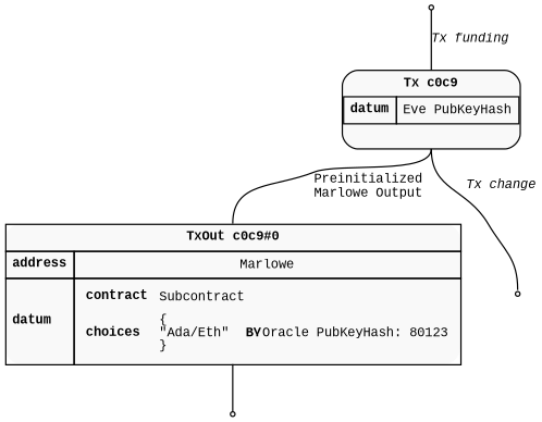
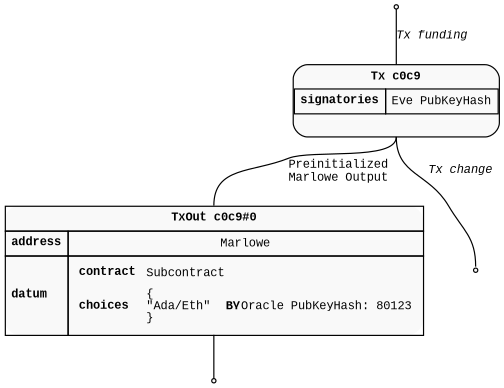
  digraph {
    nodesep=0.6
    rankdir=TD
    ranksep=0.5
    node [fillcolor="#f9f9f9" fontname="Courier New" fontsize=10 shape=point style="filled,rounded"]
    edge [arrowhead=none color="#aaa" fontname="Courier New" fontsize=10 headport=n tailport=s]
    FundingOutput
-   n2 [color="#aaa" label=<     <TABLE CELLSPACING="0" CELLPADDING="4" BORDER="1" CELLBORDER="0" style="rounded" color="#aaa">       <TR>         <TD colspan="2" align="center"><b>Tx c0c9</b></TD>       </TR>       <TR>         <TD CELLPADDING="0">           <TABLE CELLSPACING="0" CELLPADDING="4" BORDER="0" CELLBORDER="0">             <TR>               <TD border="1" align="center"><b>datum</b></TD>               <TD border="1" align="left">Eve PubKeyHash</TD>             </TR>             <TR>               <TD collspan="2" align="center"> </TD>             </TR>           </TABLE>         </TD>       </TR>     </TABLE>   > shape=plain]
+   n2 [color="#aaa" label=<     <TABLE CELLSPACING="0" CELLPADDING="4" BORDER="1" CELLBORDER="0" style="rounded" color="#aaa">       <TR>         <TD colspan="2" align="center"><b>Tx c0c9</b></TD>       </TR>       <TR>         <TD CELLPADDING="0">           <TABLE CELLSPACING="0" CELLPADDING="4" BORDER="0" CELLBORDER="0">             <TR>               <TD border="1" align="center"><b>signatories</b></TD>               <TD border="1" align="left">Eve PubKeyHash</TD>             </TR>             <TR>               <TD collspan="2" align="center"> </TD>             </TR>           </TABLE>         </TD>       </TR>     </TABLE>   > shape=plain]
    n3 [border=1 color="#000" label=<     <TABLE CELLSPACING="0" CELLPADDING="4" BORDER="0" CELLBORDER="1" style="rounded" color="#aaa">       <TR>         <TD colspan="2" align="center"><b>TxOut c0c9#0</b></TD>       </TR>       <TR>         <TD align="left"><b>address</b></TD>         <TD>Marlowe</TD>       </TR>       <TR>         <TD align="left"><b>datum</b></TD>         <TD align="left" balign="left">           <TABLE CELLSPACING="0" CELLPADDING="4" BORDER="0" CELLBORDER="0" style="rounded" color="#aaa">             <TR>               <TD align="left"><b>contract</b></TD>               <TD align="left" balign="left">Subcontract</TD>             </TR>             <TR>               <TD align="left"><b>choices</b></TD>               <TD align="left" balign="left">{<br />"Ada/Eth" <b> BY</b>Oracle PubKeyHash: 80123<br/>}</TD>             </TR>           </TABLE>         </TD>       </TR>       </TABLE>   > shape=plain]
    change
    MarloweResultingThreadPoint
    FundingOutput -> n2 [label=<<i>Tx funding</i>>]
    n2 -> n3 [label=<Preinitialized<br/>Marlowe Output>]
    n2 -> change [label=<<i>Tx change</i>>]
    n3 -> MarloweResultingThreadPoint
  }
